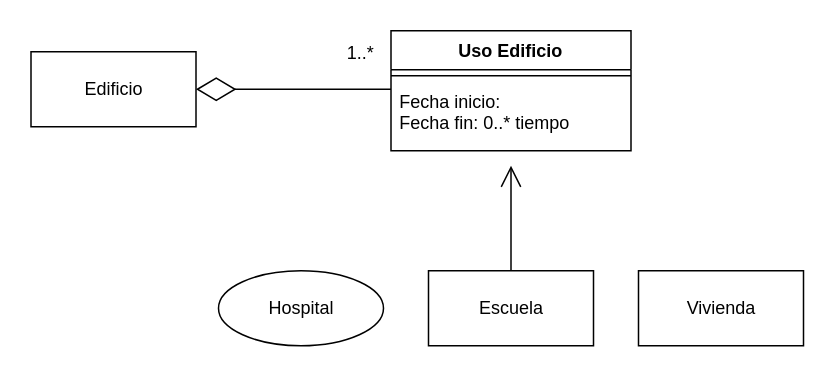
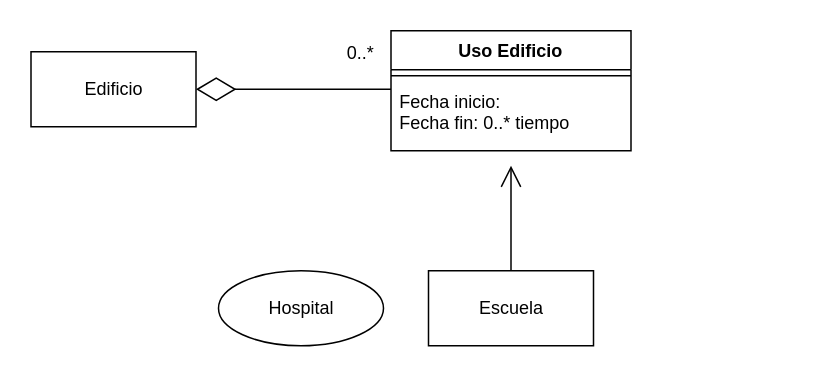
  <mxCell id="0" />
  <mxCell id="1" parent="0" />
  <mxCell id="2" value="Edificio" style="html=1;" vertex="1" parent="1"><mxGeometry x="20" y="34" width="110" height="50" as="geometry" /></mxCell>
  <mxCell id="3" value="Uso Edificio" style="swimlane;fontStyle=1;align=center;verticalAlign=top;childLayout=stackLayout;horizontal=1;startSize=26;horizontalStack=0;resizeParent=1;resizeParentMax=0;resizeLast=0;collapsible=1;marginBottom=0;" vertex="1" parent="1"><mxGeometry x="260" y="20" width="160" height="80" as="geometry" /></mxCell>
  <mxCell id="4" value="" style="line;strokeWidth=1;fillColor=none;align=left;verticalAlign=middle;spacingTop=-1;spacingLeft=3;spacingRight=3;rotatable=0;labelPosition=right;points=[];portConstraint=eastwest;strokeColor=inherit;" vertex="1" parent="3"><mxGeometry y="26" width="160" height="8" as="geometry" /></mxCell>
  <mxCell id="5" value="Fecha inicio: &#10;Fecha fin: 0..* tiempo" style="text;strokeColor=none;fillColor=none;align=left;verticalAlign=top;spacingLeft=4;spacingRight=4;overflow=hidden;rotatable=0;points=[[0,0.5],[1,0.5]];portConstraint=eastwest;" vertex="1" parent="3"><mxGeometry y="34" width="160" height="46" as="geometry" /></mxCell>
  <mxCell id="6" value="Hospital" style="ellipse;html=1;" vertex="1" parent="1"><mxGeometry x="145" y="180" width="110" height="50" as="geometry" /></mxCell>
  <mxCell id="7" value="Escuela" style="html=1;" vertex="1" parent="1"><mxGeometry x="285" y="180" width="110" height="50" as="geometry" /></mxCell>
- <mxCell id="8" value="Vivienda" style="html=1;" vertex="1" parent="1"><mxGeometry x="425" y="180" width="110" height="50" as="geometry" /></mxCell>
  <mxCell id="9" value="" style="endArrow=open;endFill=1;endSize=12;html=1;exitX=0.5;exitY=0;exitDx=0;exitDy=0;" edge="1" parent="1" source="7"><mxGeometry width="160" relative="1" as="geometry"><mxPoint x="310" y="120" as="sourcePoint" /><mxPoint x="340" y="110" as="targetPoint" /></mxGeometry></mxCell>
  <mxCell id="10" value="" style="endArrow=diamondThin;endFill=0;endSize=24;html=1;exitX=0;exitY=0.5;exitDx=0;exitDy=0;entryX=1;entryY=0.5;entryDx=0;entryDy=0;" edge="1" parent="1" target="2"><mxGeometry width="160" relative="1" as="geometry"><mxPoint x="260" y="59" as="sourcePoint" /><mxPoint x="470" y="120" as="targetPoint" /></mxGeometry></mxCell>
- <mxCell id="11" value="1..*" style="text;html=1;strokeColor=none;fillColor=none;align=center;verticalAlign=middle;whiteSpace=wrap;rounded=0;" vertex="1" parent="1"><mxGeometry x="210" y="20" width="60" height="30" as="geometry" /></mxCell>
+ <mxCell id="11" value="0..*" style="text;html=1;strokeColor=none;fillColor=none;align=center;verticalAlign=middle;whiteSpace=wrap;rounded=0;" vertex="1" parent="1"><mxGeometry x="210" y="20" width="60" height="30" as="geometry" /></mxCell>
